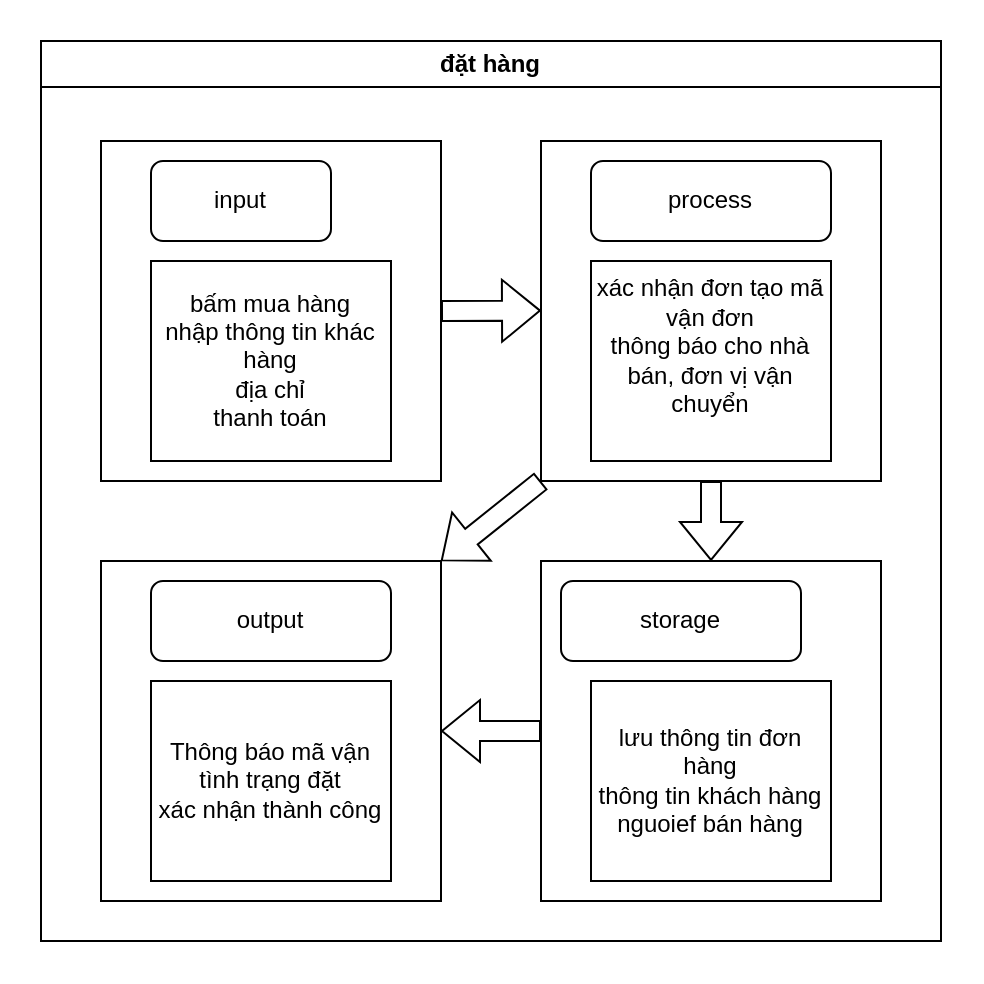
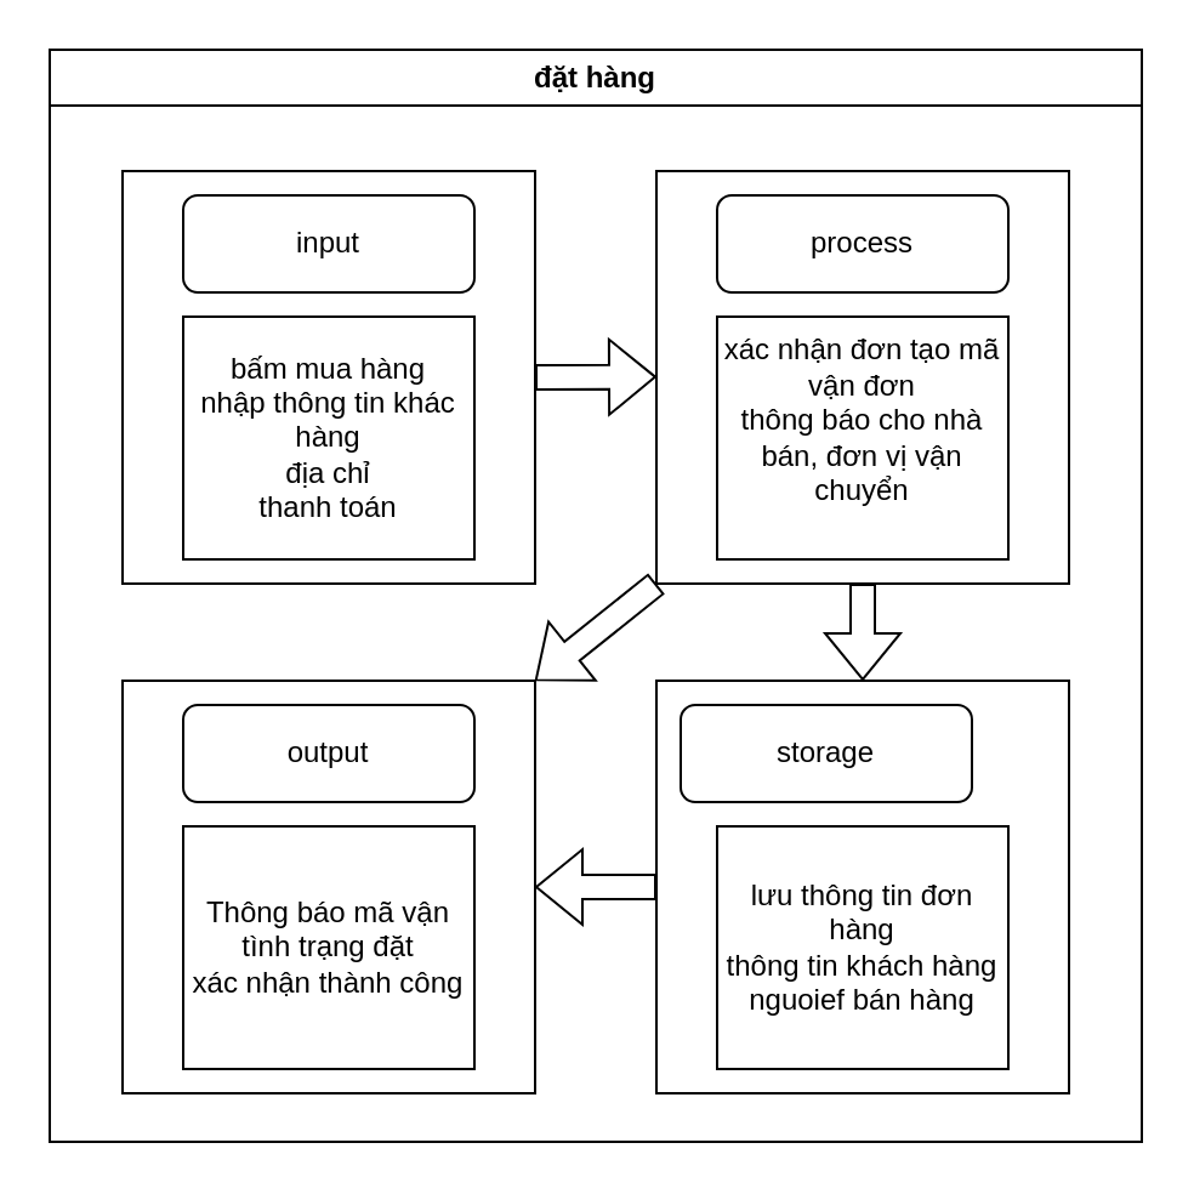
  <mxCell id="0" />
  <mxCell id="1" parent="0" />
  <mxCell id="2" value="" style="whiteSpace=wrap;html=1;aspect=fixed;" vertex="1" parent="1"><mxGeometry x="50" y="70" width="170" height="170" as="geometry" /></mxCell>
  <mxCell id="3" value="đặt hàng" style="swimlane;whiteSpace=wrap;html=1;" vertex="1" parent="1"><mxGeometry x="20" y="20" width="450" height="450" as="geometry" /></mxCell>
  <mxCell id="4" value="" style="whiteSpace=wrap;html=1;aspect=fixed;" vertex="1" parent="3"><mxGeometry x="250" y="50" width="170" height="170" as="geometry" /></mxCell>
  <mxCell id="5" value="xác nhận đơn tạo mã vận đơn&lt;div&gt;thông báo cho nhà bán, đơn vị vận chuyển&lt;/div&gt;&lt;div&gt;&lt;br&gt;&lt;/div&gt;" style="rounded=0;whiteSpace=wrap;html=1;" vertex="1" parent="3"><mxGeometry x="275" y="110" width="120" height="100" as="geometry" /></mxCell>
  <mxCell id="6" value="process" style="rounded=1;whiteSpace=wrap;html=1;" vertex="1" parent="3"><mxGeometry x="275" y="60" width="120" height="40" as="geometry" /></mxCell>
  <mxCell id="7" value="" style="whiteSpace=wrap;html=1;aspect=fixed;" vertex="1" parent="3"><mxGeometry x="30" y="260" width="170" height="170" as="geometry" /></mxCell>
  <mxCell id="8" value="Thông báo mã vận tình trạng đặt&lt;div&gt;xác nhận thành công&lt;/div&gt;" style="rounded=0;whiteSpace=wrap;html=1;" vertex="1" parent="3"><mxGeometry x="55" y="320" width="120" height="100" as="geometry" /></mxCell>
  <mxCell id="9" value="output" style="rounded=1;whiteSpace=wrap;html=1;" vertex="1" parent="3"><mxGeometry x="55" y="270" width="120" height="40" as="geometry" /></mxCell>
  <mxCell id="10" value="" style="whiteSpace=wrap;html=1;aspect=fixed;" vertex="1" parent="3"><mxGeometry x="250" y="260" width="170" height="170" as="geometry" /></mxCell>
  <mxCell id="11" value="lưu thông tin đơn hàng&lt;div&gt;thông tin khách hàng&lt;/div&gt;&lt;div&gt;nguoief bán hàng&lt;/div&gt;" style="rounded=0;whiteSpace=wrap;html=1;" vertex="1" parent="3"><mxGeometry x="275" y="320" width="120" height="100" as="geometry" /></mxCell>
  <mxCell id="12" value="storage" style="rounded=1;whiteSpace=wrap;html=1;" vertex="1" parent="3"><mxGeometry x="260" y="270" width="120" height="40" as="geometry" /></mxCell>
  <mxCell id="13" value="" style="shape=flexArrow;endArrow=classic;html=1;rounded=0;entryX=0;entryY=0.794;entryDx=0;entryDy=0;entryPerimeter=0;" edge="1" parent="3"><mxGeometry width="50" height="50" relative="1" as="geometry"><mxPoint x="200" y="135" as="sourcePoint" /><mxPoint x="250" y="134.8" as="targetPoint" /></mxGeometry></mxCell>
  <mxCell id="14" value="" style="shape=flexArrow;endArrow=classic;html=1;rounded=0;entryX=0.5;entryY=0;entryDx=0;entryDy=0;exitX=0.5;exitY=1;exitDx=0;exitDy=0;" edge="1" parent="3" source="4" target="10"><mxGeometry width="50" height="50" relative="1" as="geometry"><mxPoint x="270" y="270" as="sourcePoint" /><mxPoint x="320" y="220" as="targetPoint" /></mxGeometry></mxCell>
  <mxCell id="15" value="" style="shape=flexArrow;endArrow=classic;html=1;rounded=0;entryX=1;entryY=0.5;entryDx=0;entryDy=0;exitX=0;exitY=0.5;exitDx=0;exitDy=0;" edge="1" parent="3" source="10" target="7"><mxGeometry width="50" height="50" relative="1" as="geometry"><mxPoint x="230" y="320" as="sourcePoint" /><mxPoint x="250" y="300" as="targetPoint" /></mxGeometry></mxCell>
  <mxCell id="16" value="" style="shape=flexArrow;endArrow=classic;html=1;rounded=0;exitX=0;exitY=1;exitDx=0;exitDy=0;entryX=1;entryY=0;entryDx=0;entryDy=0;" edge="1" parent="3" source="4" target="7"><mxGeometry width="50" height="50" relative="1" as="geometry"><mxPoint x="180" y="240" as="sourcePoint" /><mxPoint x="230" y="190" as="targetPoint" /></mxGeometry></mxCell>
  <mxCell id="17" value="bấm mua hàng&lt;div&gt;nhập thông tin khác hàng&lt;/div&gt;&lt;div&gt;địa chỉ&lt;/div&gt;&lt;div&gt;thanh toán&lt;/div&gt;" style="rounded=0;whiteSpace=wrap;html=1;" vertex="1" parent="1"><mxGeometry x="75" y="130" width="120" height="100" as="geometry" /></mxCell>
- <mxCell id="18" value="input" style="rounded=1;whiteSpace=wrap;html=1;" vertex="1" parent="1"><mxGeometry x="75" y="80" width="90" height="40" as="geometry" /></mxCell>
+ <mxCell id="18" value="input" style="rounded=1;whiteSpace=wrap;html=1;" vertex="1" parent="1"><mxGeometry x="75" y="80" width="120" height="40" as="geometry" /></mxCell>
